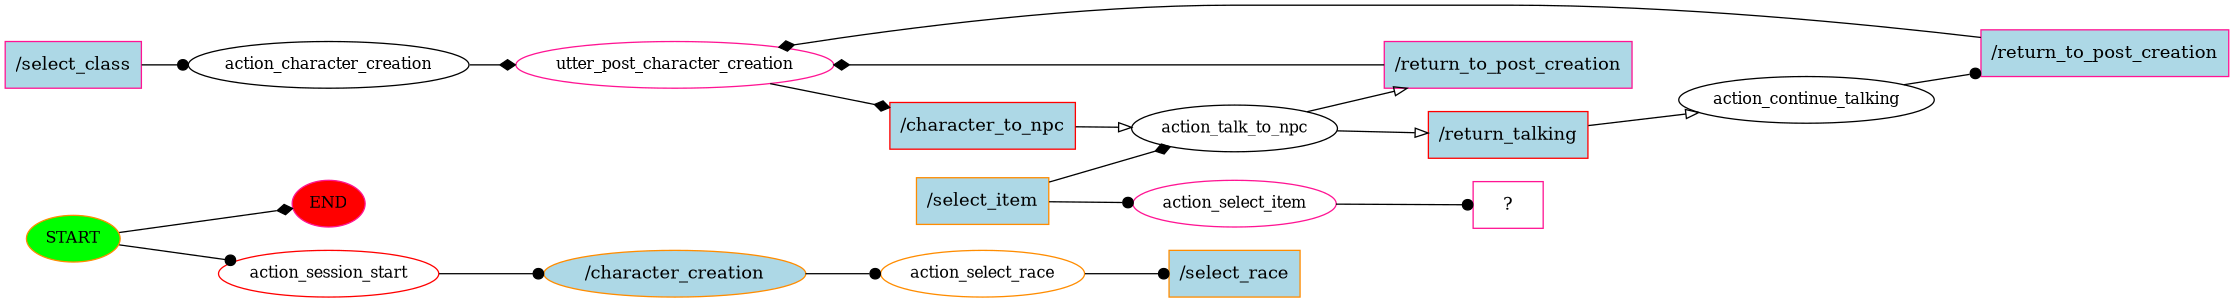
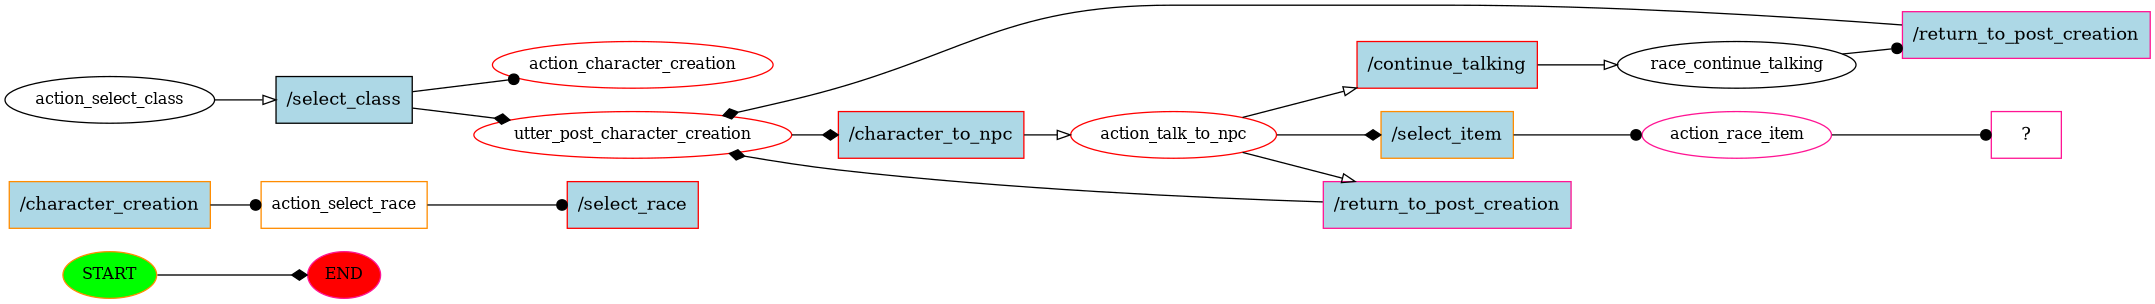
  digraph {
    rankdir=LR
    node [color=deeppink fontsize=12 style=filled]
    edge [arrowhead=dot]
    n1 [color=darkorange fillcolor=green label=START]
    n2 [fillcolor=red label=END]
-   n3 [color=red label=action_session_start style=""]
-   n4 [color=darkorange fillcolor=lightblue label="/character_creation" shape=ellipse fontsize=""]
-   n5 [color=darkorange label=action_select_race style=""]
-   n6 [color=darkorange fillcolor=lightblue label="/select_race" shape=rect fontsize=""]
-   n8 [fillcolor=lightblue label="/select_class" shape=rect fontsize=""]
-   n9 [color=black label=action_character_creation style=""]
-   n10 [label=utter_post_character_creation style=""]
+   n4 [color=darkorange fillcolor=lightblue label="/character_creation" shape=rect fontsize=""]
+   n5 [color=darkorange label=action_select_race shape=box style=""]
+   n6 [color=red fillcolor=lightblue label="/select_race" shape=rect fontsize=""]
+   n7 [color=black label=action_select_class style=""]
+   n8 [color=black fillcolor=lightblue label="/select_class" shape=rect fontsize=""]
+   n9 [color=red label=action_character_creation style=""]
+   n10 [color=red label=utter_post_character_creation style=""]
    n11 [color=red fillcolor=lightblue label="/character_to_npc" shape=rect fontsize=""]
-   n12 [color=black label=action_talk_to_npc style=""]
-   n13 [color=red fillcolor=lightblue label="/return_talking" shape=rect fontsize=""]
+   n12 [color=red label=action_talk_to_npc style=""]
+   n13 [color=red fillcolor=lightblue label="/continue_talking" shape=rect fontsize=""]
    n14 [fillcolor=lightblue label="/return_to_post_creation" shape=rect fontsize=""]
    n15 [color=darkorange fillcolor=lightblue label="/select_item" shape=rect fontsize=""]
-   n16 [color=black label=action_continue_talking style=""]
-   n17 [label=action_select_item style=""]
+   n16 [color=black label=race_continue_talking style=""]
+   n17 [label=action_race_item style=""]
    n18 [fillcolor=lightblue label="/return_to_post_creation" shape=rect fontsize=""]
    n19 [label="  ?  " shape=rect fontsize="" style=""]
    n1 -> n2 [arrowhead=diamond]
-   n1 -> n3
-   n3 -> n4
    n4 -> n5
    n5 -> n6
+   n7 -> n8 [arrowhead=onormal]
    n8 -> n9
-   n9 -> n10 [arrowhead=diamond]
+   n8 -> n10 [arrowhead=diamond]
    n10 -> n11 [arrowhead=diamond]
    n11 -> n12 [arrowhead=onormal]
    n12 -> n13 [arrowhead=onormal]
    n12 -> n14 [arrowhead=onormal]
-   n15 -> n12 [arrowhead=diamond]
+   n12 -> n15 [arrowhead=diamond]
    n13 -> n16 [arrowhead=onormal]
    n14 -> n10 [arrowhead=diamond]
    n15 -> n17
    n16 -> n18
    n17 -> n19
    n18 -> n10 [arrowhead=diamond]
  }
